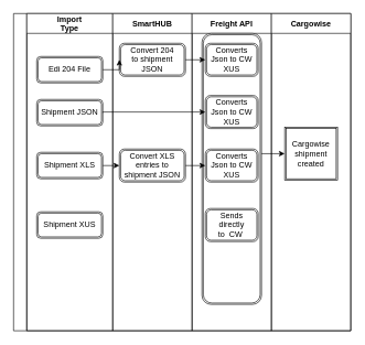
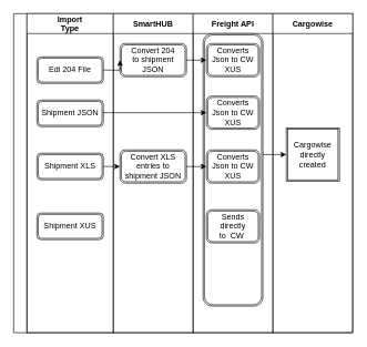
  <mxCell id="0" />
  <mxCell id="1" parent="0" />
  <mxCell id="2" value="" style="swimlane;childLayout=stackLayout;resizeParent=1;resizeParentMax=0;startSize=20;horizontal=0;horizontalStack=1;" vertex="1" parent="1"><mxGeometry x="20" y="20" width="510" height="480" as="geometry" /></mxCell>
  <mxCell id="3" value="Import&#10;Type" style="swimlane;startSize=30;" vertex="1" parent="2"><mxGeometry x="20" width="130" height="480" as="geometry" /></mxCell>
  <mxCell id="4" value="Edi 204 File" style="shape=ext;double=1;rounded=1;whiteSpace=wrap;html=1;" vertex="1" parent="3"><mxGeometry x="15" y="65" width="100" height="40" as="geometry" /></mxCell>
  <mxCell id="5" value="Shipment JSON" style="shape=ext;double=1;rounded=1;whiteSpace=wrap;html=1;" vertex="1" parent="3"><mxGeometry x="15" y="130" width="100" height="40" as="geometry" /></mxCell>
  <mxCell id="6" value="Shipment XUS" style="shape=ext;double=1;rounded=1;whiteSpace=wrap;html=1;" vertex="1" parent="3"><mxGeometry x="15" y="300" width="100" height="40" as="geometry" /></mxCell>
  <mxCell id="7" value="Shipment XLS" style="shape=ext;double=1;rounded=1;whiteSpace=wrap;html=1;" vertex="1" parent="3"><mxGeometry x="15" y="210" width="100" height="40" as="geometry" /></mxCell>
  <mxCell id="8" value="SmartHUB" style="swimlane;startSize=30;" vertex="1" parent="2"><mxGeometry x="150" width="120" height="480" as="geometry" /></mxCell>
  <mxCell id="9" value="Convert 204&lt;br&gt;to shipment JSON" style="shape=ext;double=1;rounded=1;whiteSpace=wrap;html=1;" vertex="1" parent="8"><mxGeometry x="10" y="45" width="100" height="50" as="geometry" /></mxCell>
  <mxCell id="10" value="Convert XLS entries&amp;nbsp;to shipment JSON" style="shape=ext;double=1;rounded=1;whiteSpace=wrap;html=1;" vertex="1" parent="8"><mxGeometry x="10" y="205" width="100" height="50" as="geometry" /></mxCell>
  <mxCell id="11" value="" style="edgeStyle=segmentEdgeStyle;endArrow=classic;html=1;rounded=0;exitX=1;exitY=0.5;exitDx=0;exitDy=0;" edge="1" parent="8" source="7"><mxGeometry width="50" height="50" relative="1" as="geometry"><mxPoint x="30" y="350" as="sourcePoint" /><mxPoint x="10" y="230" as="targetPoint" /></mxGeometry></mxCell>
  <mxCell id="12" value="Freight API" style="swimlane;startSize=30;" vertex="1" parent="2"><mxGeometry x="270" width="120" height="480" as="geometry" /></mxCell>
  <mxCell id="13" value="" style="shape=ext;double=1;rounded=1;whiteSpace=wrap;html=1;" vertex="1" parent="12"><mxGeometry x="15" y="30" width="90" height="410" as="geometry" /></mxCell>
  <mxCell id="14" value="Converts Json to CW XUS" style="shape=ext;double=1;rounded=1;whiteSpace=wrap;html=1;" vertex="1" parent="12"><mxGeometry x="20" y="45" width="80" height="50" as="geometry" /></mxCell>
  <mxCell id="15" value="Converts Json to CW XUS" style="shape=ext;double=1;rounded=1;whiteSpace=wrap;html=1;" vertex="1" parent="12"><mxGeometry x="20" y="124" width="80" height="50" as="geometry" /></mxCell>
  <mxCell id="16" value="Converts Json to CW XUS" style="shape=ext;double=1;rounded=1;whiteSpace=wrap;html=1;" vertex="1" parent="12"><mxGeometry x="20" y="205" width="80" height="50" as="geometry" /></mxCell>
  <mxCell id="17" value="Sends directly&lt;br&gt;to&amp;nbsp; CW&amp;nbsp;" style="shape=ext;double=1;rounded=1;whiteSpace=wrap;html=1;" vertex="1" parent="12"><mxGeometry x="20" y="295" width="80" height="50" as="geometry" /></mxCell>
  <mxCell id="18" value="Cargowise" style="swimlane;startSize=30;" vertex="1" parent="2"><mxGeometry x="390" width="120" height="480" as="geometry" /></mxCell>
- <mxCell id="19" value="Cargowise shipment created" style="shape=ext;double=1;whiteSpace=wrap;html=1;aspect=fixed;" vertex="1" parent="18"><mxGeometry x="20" y="172" width="80" height="80" as="geometry" /></mxCell>
+ <mxCell id="19" value="Cargowise directly created" style="shape=ext;double=1;whiteSpace=wrap;html=1;aspect=fixed;" vertex="1" parent="18"><mxGeometry x="20" y="172" width="80" height="80" as="geometry" /></mxCell>
  <mxCell id="20" value="" style="edgeStyle=segmentEdgeStyle;endArrow=classic;html=1;rounded=0;exitX=1;exitY=0.5;exitDx=0;exitDy=0;entryX=0;entryY=0.5;entryDx=0;entryDy=0;" edge="1" parent="2" source="5" target="15"><mxGeometry width="50" height="50" relative="1" as="geometry"><mxPoint x="145" y="80" as="sourcePoint" /><mxPoint x="170" y="80" as="targetPoint" /><Array as="points"><mxPoint x="135" y="149" /></Array></mxGeometry></mxCell>
  <mxCell id="21" value="" style="edgeStyle=segmentEdgeStyle;endArrow=classic;html=1;rounded=0;exitX=1;exitY=0.5;exitDx=0;exitDy=0;entryX=0;entryY=0.5;entryDx=0;entryDy=0;" edge="1" parent="2" source="9" target="14"><mxGeometry width="50" height="50" relative="1" as="geometry"><mxPoint x="190" y="180" as="sourcePoint" /><mxPoint x="240" y="130" as="targetPoint" /></mxGeometry></mxCell>
  <mxCell id="22" value="" style="edgeStyle=segmentEdgeStyle;endArrow=classic;html=1;rounded=0;entryX=0;entryY=0.5;entryDx=0;entryDy=0;exitX=1;exitY=0.5;exitDx=0;exitDy=0;" edge="1" parent="2" source="10" target="16"><mxGeometry width="50" height="50" relative="1" as="geometry"><mxPoint x="170" y="200" as="sourcePoint" /><mxPoint x="220" y="150" as="targetPoint" /></mxGeometry></mxCell>
  <mxCell id="23" value="" style="edgeStyle=segmentEdgeStyle;endArrow=classic;html=1;rounded=0;entryX=0;entryY=0.5;entryDx=0;entryDy=0;exitX=1;exitY=0.444;exitDx=0;exitDy=0;exitPerimeter=0;" edge="1" parent="2" source="13" target="19"><mxGeometry width="50" height="50" relative="1" as="geometry"><mxPoint x="170" y="200" as="sourcePoint" /><mxPoint x="220" y="150" as="targetPoint" /></mxGeometry></mxCell>
  <mxCell id="24" value="" style="edgeStyle=segmentEdgeStyle;endArrow=classic;html=1;rounded=0;exitX=1;exitY=0.5;exitDx=0;exitDy=0;" edge="1" parent="1" source="4"><mxGeometry width="50" height="50" relative="1" as="geometry"><mxPoint x="190" y="220" as="sourcePoint" /><mxPoint x="180" y="90" as="targetPoint" /></mxGeometry></mxCell>
